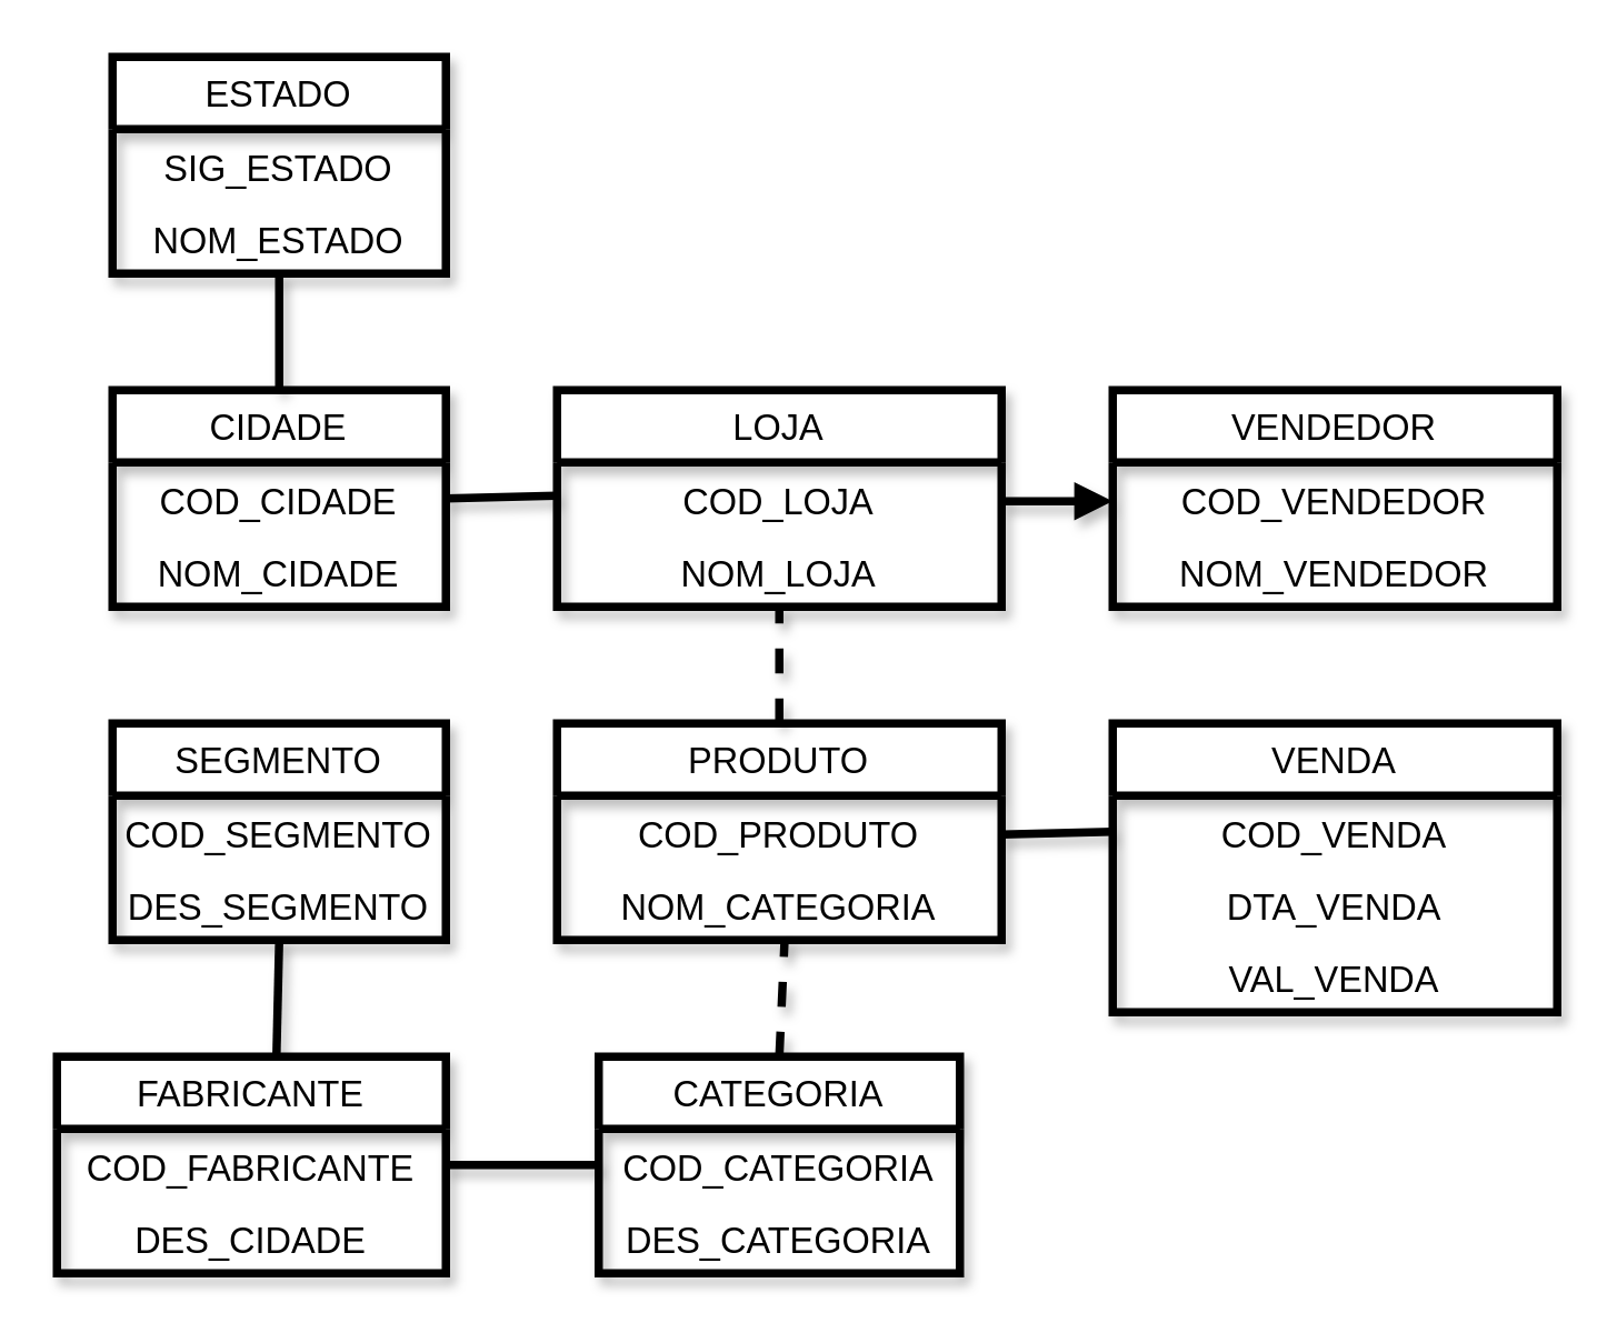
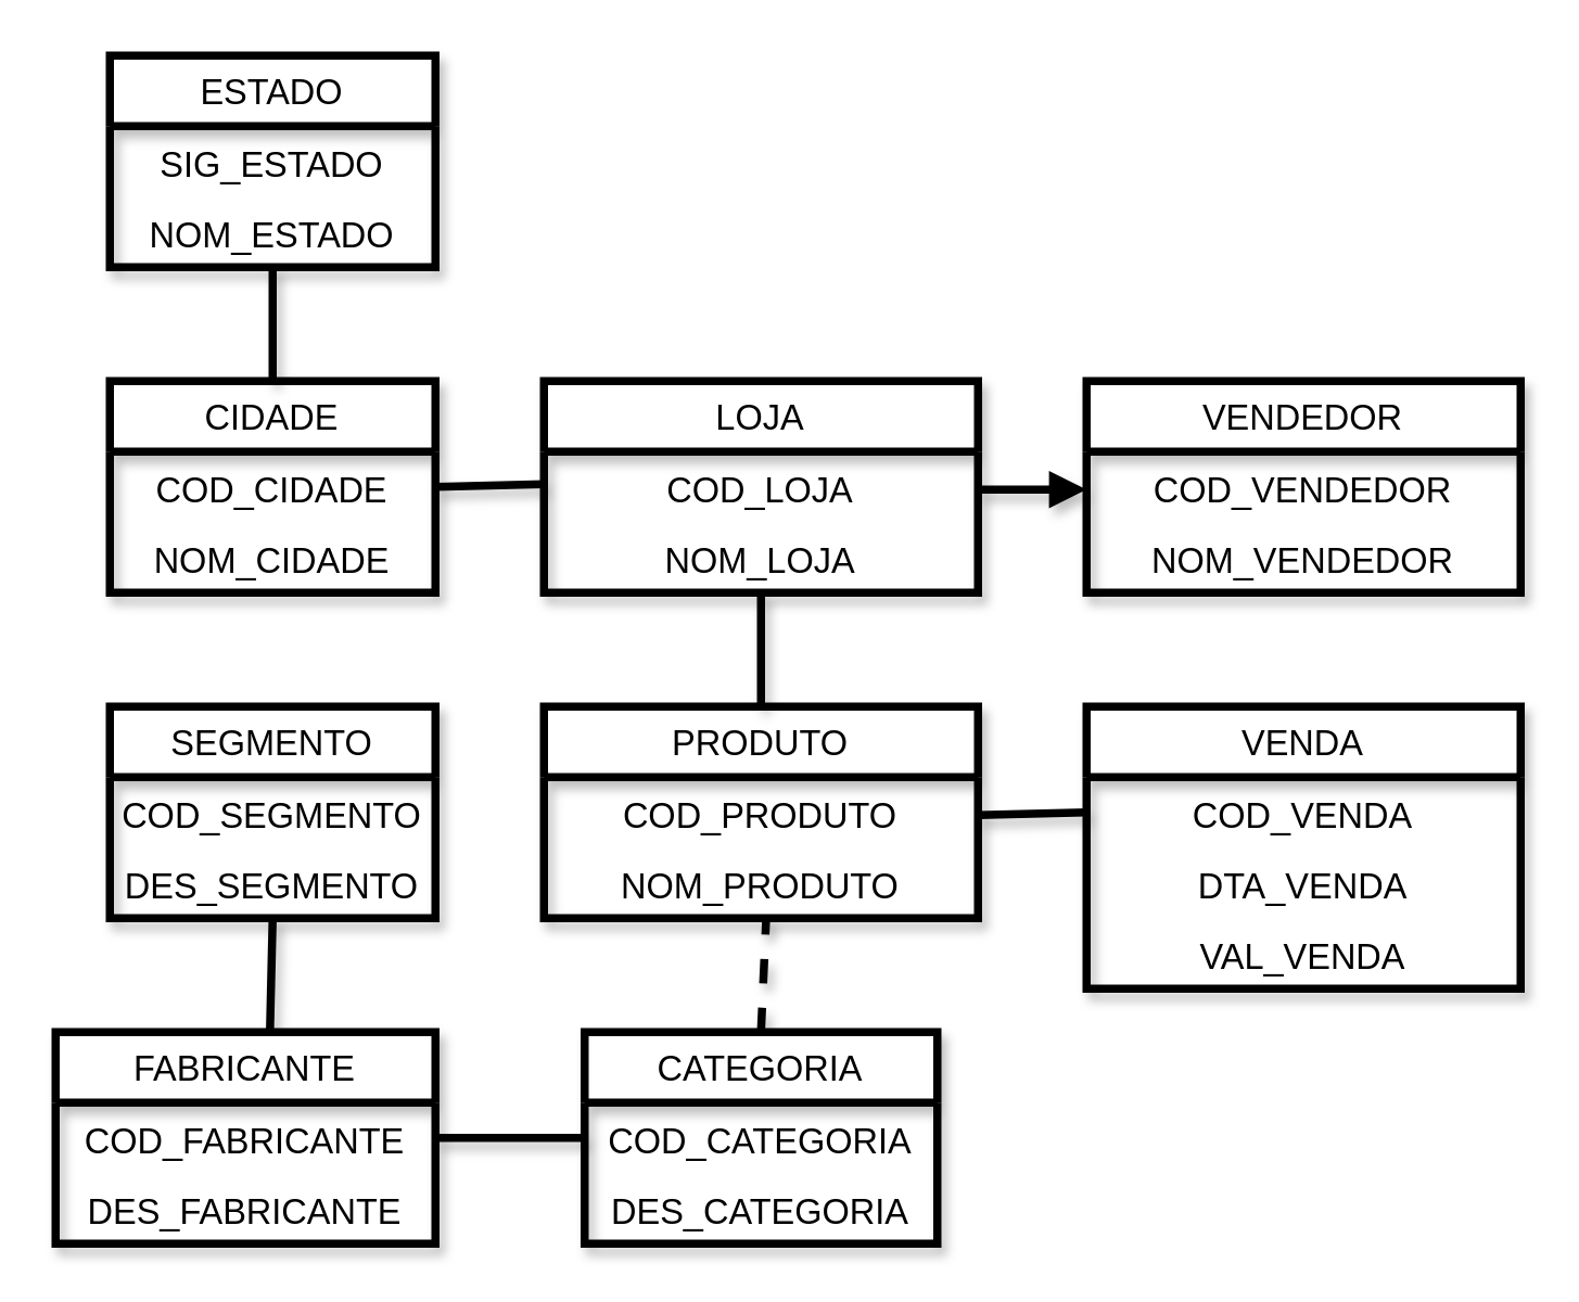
  <mxCell id="0" />
  <mxCell id="1" parent="0" />
  <mxCell id="2" value="" style="endArrow=none;html=1;rounded=0;strokeWidth=3;fontSize=13;align=center;fontStyle=0;entryX=0.564;entryY=0.026;entryDx=0;entryDy=0;entryPerimeter=0;shadow=1;sketch=0;labelBorderColor=none;exitX=0.5;exitY=1;exitDx=0;exitDy=0;" edge="1" parent="1" source="31" target="27"><mxGeometry width="50" height="50" relative="1" as="geometry"><mxPoint x="106" y="360" as="sourcePoint" /><mxPoint x="105" y="370" as="targetPoint" /></mxGeometry></mxCell>
  <mxCell id="3" value="VENDA" style="swimlane;fontStyle=0;childLayout=stackLayout;horizontal=1;startSize=26;horizontalStack=0;resizeParent=1;resizeParentMax=0;resizeLast=0;collapsible=1;marginBottom=0;strokeWidth=3;fontSize=13;align=center;shadow=1;sketch=0;labelBorderColor=none;" vertex="1" parent="1"><mxGeometry x="400" y="260" width="160" height="104" as="geometry" /></mxCell>
  <mxCell id="4" value="COD_VENDA" style="text;align=center;verticalAlign=top;spacingLeft=4;spacingRight=4;overflow=hidden;rotatable=0;points=[[0,0.5],[1,0.5]];portConstraint=eastwest;strokeWidth=3;fontSize=13;fontStyle=0;shadow=1;sketch=0;labelBorderColor=none;" vertex="1" parent="3"><mxGeometry y="26" width="160" height="26" as="geometry" /></mxCell>
  <mxCell id="5" value="DTA_VENDA" style="text;align=center;verticalAlign=top;spacingLeft=4;spacingRight=4;overflow=hidden;rotatable=0;points=[[0,0.5],[1,0.5]];portConstraint=eastwest;strokeWidth=3;fontSize=13;fontStyle=0;shadow=1;sketch=0;labelBorderColor=none;" vertex="1" parent="3"><mxGeometry y="52" width="160" height="26" as="geometry" /></mxCell>
  <mxCell id="6" value="VAL_VENDA" style="text;align=center;verticalAlign=top;spacingLeft=4;spacingRight=4;overflow=hidden;rotatable=0;points=[[0,0.5],[1,0.5]];portConstraint=eastwest;strokeWidth=3;fontSize=13;fontStyle=0;shadow=1;sketch=0;labelBorderColor=none;" vertex="1" parent="3"><mxGeometry y="78" width="160" height="26" as="geometry" /></mxCell>
  <mxCell id="7" value="PRODUTO" style="swimlane;fontStyle=0;childLayout=stackLayout;horizontal=1;startSize=26;horizontalStack=0;resizeParent=1;resizeParentMax=0;resizeLast=0;collapsible=1;marginBottom=0;strokeWidth=3;fontSize=13;align=center;shadow=1;sketch=0;labelBorderColor=none;" vertex="1" parent="1"><mxGeometry x="200" y="260" width="160" height="78" as="geometry" /></mxCell>
  <mxCell id="8" value="COD_PRODUTO" style="text;align=center;verticalAlign=top;spacingLeft=4;spacingRight=4;overflow=hidden;rotatable=0;points=[[0,0.5],[1,0.5]];portConstraint=eastwest;strokeWidth=3;fontSize=13;fontStyle=0;shadow=1;sketch=0;labelBorderColor=none;" vertex="1" parent="7"><mxGeometry y="26" width="160" height="26" as="geometry" /></mxCell>
- <mxCell id="9" value="NOM_CATEGORIA" style="text;align=center;verticalAlign=top;spacingLeft=4;spacingRight=4;overflow=hidden;rotatable=0;points=[[0,0.5],[1,0.5]];portConstraint=eastwest;strokeWidth=3;fontSize=13;fontStyle=0;shadow=1;sketch=0;labelBorderColor=none;" vertex="1" parent="7"><mxGeometry y="52" width="160" height="26" as="geometry" /></mxCell>
+ <mxCell id="9" value="NOM_PRODUTO" style="text;align=center;verticalAlign=top;spacingLeft=4;spacingRight=4;overflow=hidden;rotatable=0;points=[[0,0.5],[1,0.5]];portConstraint=eastwest;strokeWidth=3;fontSize=13;fontStyle=0;shadow=1;sketch=0;labelBorderColor=none;" vertex="1" parent="7"><mxGeometry y="52" width="160" height="26" as="geometry" /></mxCell>
  <mxCell id="10" value="LOJA" style="swimlane;fontStyle=0;childLayout=stackLayout;horizontal=1;startSize=26;horizontalStack=0;resizeParent=1;resizeParentMax=0;resizeLast=0;collapsible=1;marginBottom=0;strokeWidth=3;fontSize=13;align=center;shadow=1;sketch=0;labelBorderColor=none;" vertex="1" parent="1"><mxGeometry x="200" y="140" width="160" height="78" as="geometry" /></mxCell>
  <mxCell id="11" value="COD_LOJA" style="text;align=center;verticalAlign=top;spacingLeft=4;spacingRight=4;overflow=hidden;rotatable=0;points=[[0,0.5],[1,0.5]];portConstraint=eastwest;strokeWidth=3;fontSize=13;fontStyle=0;shadow=1;sketch=0;labelBorderColor=none;" vertex="1" parent="10"><mxGeometry y="26" width="160" height="26" as="geometry" /></mxCell>
  <mxCell id="12" value="NOM_LOJA" style="text;align=center;verticalAlign=top;spacingLeft=4;spacingRight=4;overflow=hidden;rotatable=0;points=[[0,0.5],[1,0.5]];portConstraint=eastwest;strokeWidth=3;fontSize=13;fontStyle=0;shadow=1;sketch=0;labelBorderColor=none;" vertex="1" parent="10"><mxGeometry y="52" width="160" height="26" as="geometry" /></mxCell>
  <mxCell id="13" value="VENDEDOR" style="swimlane;fontStyle=0;childLayout=stackLayout;horizontal=1;startSize=26;horizontalStack=0;resizeParent=1;resizeParentMax=0;resizeLast=0;collapsible=1;marginBottom=0;strokeWidth=3;fontSize=13;align=center;shadow=1;sketch=0;labelBorderColor=none;" vertex="1" parent="1"><mxGeometry x="400" y="140" width="160" height="78" as="geometry" /></mxCell>
  <mxCell id="14" value="COD_VENDEDOR" style="text;align=center;verticalAlign=top;spacingLeft=4;spacingRight=4;overflow=hidden;rotatable=0;points=[[0,0.5],[1,0.5]];portConstraint=eastwest;strokeWidth=3;fontSize=13;fontStyle=0;shadow=1;sketch=0;labelBorderColor=none;" vertex="1" parent="13"><mxGeometry y="26" width="160" height="26" as="geometry" /></mxCell>
  <mxCell id="15" value="NOM_VENDEDOR" style="text;align=center;verticalAlign=top;spacingLeft=4;spacingRight=4;overflow=hidden;rotatable=0;points=[[0,0.5],[1,0.5]];portConstraint=eastwest;strokeWidth=3;fontSize=13;fontStyle=0;shadow=1;sketch=0;labelBorderColor=none;" vertex="1" parent="13"><mxGeometry y="52" width="160" height="26" as="geometry" /></mxCell>
  <mxCell id="16" value="CIDADE" style="swimlane;fontStyle=0;childLayout=stackLayout;horizontal=1;startSize=26;horizontalStack=0;resizeParent=1;resizeParentMax=0;resizeLast=0;collapsible=1;marginBottom=0;strokeWidth=3;fontSize=13;align=center;shadow=1;sketch=0;labelBorderColor=none;" vertex="1" parent="1"><mxGeometry x="40" y="140" width="120" height="78" as="geometry" /></mxCell>
  <mxCell id="17" value="COD_CIDADE" style="text;align=center;verticalAlign=top;spacingLeft=4;spacingRight=4;overflow=hidden;rotatable=0;points=[[0,0.5],[1,0.5]];portConstraint=eastwest;strokeWidth=3;fontSize=13;fontStyle=0;shadow=1;sketch=0;labelBorderColor=none;" vertex="1" parent="16"><mxGeometry y="26" width="120" height="26" as="geometry" /></mxCell>
  <mxCell id="18" value="NOM_CIDADE" style="text;align=center;verticalAlign=top;spacingLeft=4;spacingRight=4;overflow=hidden;rotatable=0;points=[[0,0.5],[1,0.5]];portConstraint=eastwest;strokeWidth=3;fontSize=13;fontStyle=0;shadow=1;sketch=0;labelBorderColor=none;" vertex="1" parent="16"><mxGeometry y="52" width="120" height="26" as="geometry" /></mxCell>
  <mxCell id="19" value="" style="endArrow=none;html=1;rounded=0;strokeWidth=3;entryX=0;entryY=0.5;entryDx=0;entryDy=0;fontSize=13;align=center;fontStyle=0;exitX=1;exitY=0.538;exitDx=0;exitDy=0;exitPerimeter=0;shadow=1;sketch=0;labelBorderColor=none;" edge="1" parent="1" source="8" target="4"><mxGeometry width="50" height="50" relative="1" as="geometry"><mxPoint x="370" y="300" as="sourcePoint" /><mxPoint x="460" y="320" as="targetPoint" /></mxGeometry></mxCell>
  <mxCell id="20" value="" style="endArrow=block;html=1;rounded=0;strokeWidth=3;exitX=1;exitY=0.538;exitDx=0;exitDy=0;exitPerimeter=0;entryX=0;entryY=0.538;entryDx=0;entryDy=0;entryPerimeter=0;fontSize=13;align=center;fontStyle=0;shadow=1;sketch=0;labelBorderColor=none;" edge="1" parent="1" source="11" target="14"><mxGeometry width="50" height="50" relative="1" as="geometry"><mxPoint x="370" y="190" as="sourcePoint" /><mxPoint x="460" y="180" as="targetPoint" /></mxGeometry></mxCell>
  <mxCell id="21" value="ESTADO" style="swimlane;fontStyle=0;childLayout=stackLayout;horizontal=1;startSize=26;horizontalStack=0;resizeParent=1;resizeParentMax=0;resizeLast=0;collapsible=1;marginBottom=0;strokeWidth=3;fontSize=13;align=center;shadow=1;sketch=0;labelBorderColor=none;" vertex="1" parent="1"><mxGeometry x="40" y="20" width="120" height="78" as="geometry" /></mxCell>
  <mxCell id="22" value="SIG_ESTADO" style="text;align=center;verticalAlign=top;spacingLeft=4;spacingRight=4;overflow=hidden;rotatable=0;points=[[0,0.5],[1,0.5]];portConstraint=eastwest;strokeWidth=3;fontSize=13;fontStyle=0;shadow=1;sketch=0;labelBorderColor=none;" vertex="1" parent="21"><mxGeometry y="26" width="120" height="26" as="geometry" /></mxCell>
  <mxCell id="23" value="NOM_ESTADO&#10;" style="text;align=center;verticalAlign=top;spacingLeft=4;spacingRight=4;overflow=hidden;rotatable=0;points=[[0,0.5],[1,0.5]];portConstraint=eastwest;strokeWidth=3;fontSize=13;fontStyle=0;shadow=1;sketch=0;labelBorderColor=none;" vertex="1" parent="21"><mxGeometry y="52" width="120" height="26" as="geometry" /></mxCell>
  <mxCell id="24" value="" style="endArrow=none;html=1;rounded=0;strokeWidth=3;exitX=0.5;exitY=0;exitDx=0;exitDy=0;fontSize=13;align=center;fontStyle=0;entryX=0.5;entryY=1;entryDx=0;entryDy=0;shadow=1;sketch=0;labelBorderColor=none;" edge="1" parent="1" source="16" target="21"><mxGeometry width="50" height="50" relative="1" as="geometry"><mxPoint x="100" y="130" as="sourcePoint" /><mxPoint x="100" y="110" as="targetPoint" /></mxGeometry></mxCell>
- <mxCell id="25" value="" style="endArrow=none;html=1;rounded=0;strokeWidth=3;exitX=0.5;exitY=0;exitDx=0;exitDy=0;entryX=0.5;entryY=1;entryDx=0;entryDy=0;fontSize=13;align=center;fontStyle=0;shadow=1;sketch=0;labelBorderColor=none;dashed=1;" edge="1" parent="1" source="7" target="10"><mxGeometry width="50" height="50" relative="1" as="geometry"><mxPoint x="279.5" y="330" as="sourcePoint" /><mxPoint x="310" y="330" as="targetPoint" /></mxGeometry></mxCell>
+ <mxCell id="25" value="" style="endArrow=none;html=1;rounded=0;strokeWidth=3;exitX=0.5;exitY=0;exitDx=0;exitDy=0;entryX=0.5;entryY=1;entryDx=0;entryDy=0;fontSize=13;align=center;fontStyle=0;shadow=1;sketch=0;labelBorderColor=none;" edge="1" parent="1" source="7" target="10"><mxGeometry width="50" height="50" relative="1" as="geometry"><mxPoint x="279.5" y="330" as="sourcePoint" /><mxPoint x="310" y="330" as="targetPoint" /></mxGeometry></mxCell>
  <mxCell id="26" value="" style="endArrow=none;html=1;rounded=0;strokeWidth=3;exitX=1;exitY=0.5;exitDx=0;exitDy=0;entryX=0;entryY=0.462;entryDx=0;entryDy=0;entryPerimeter=0;fontSize=13;align=center;fontStyle=0;shadow=1;sketch=0;labelBorderColor=none;" edge="1" parent="1" source="17" target="11"><mxGeometry width="50" height="50" relative="1" as="geometry"><mxPoint x="110" y="178" as="sourcePoint" /><mxPoint x="190" y="178" as="targetPoint" /></mxGeometry></mxCell>
  <mxCell id="27" value="FABRICANTE" style="swimlane;fontStyle=0;childLayout=stackLayout;horizontal=1;startSize=26;horizontalStack=0;resizeParent=1;resizeParentMax=0;resizeLast=0;collapsible=1;marginBottom=0;strokeWidth=3;fontSize=13;align=center;shadow=1;sketch=0;labelBorderColor=none;" vertex="1" parent="1"><mxGeometry x="20" y="380" width="140" height="78" as="geometry" /></mxCell>
  <mxCell id="28" value="COD_FABRICANTE" style="text;align=center;verticalAlign=top;spacingLeft=4;spacingRight=4;overflow=hidden;rotatable=0;points=[[0,0.5],[1,0.5]];portConstraint=eastwest;strokeWidth=3;fontSize=13;fontStyle=0;shadow=1;sketch=0;labelBorderColor=none;" vertex="1" parent="27"><mxGeometry y="26" width="140" height="26" as="geometry" /></mxCell>
- <mxCell id="29" value="DES_CIDADE" style="text;align=center;verticalAlign=top;spacingLeft=4;spacingRight=4;overflow=hidden;rotatable=0;points=[[0,0.5],[1,0.5]];portConstraint=eastwest;strokeWidth=3;fontSize=13;fontStyle=0;shadow=1;sketch=0;labelBorderColor=none;" vertex="1" parent="27"><mxGeometry y="52" width="140" height="26" as="geometry" /></mxCell>
+ <mxCell id="29" value="DES_FABRICANTE" style="text;align=center;verticalAlign=top;spacingLeft=4;spacingRight=4;overflow=hidden;rotatable=0;points=[[0,0.5],[1,0.5]];portConstraint=eastwest;strokeWidth=3;fontSize=13;fontStyle=0;shadow=1;sketch=0;labelBorderColor=none;" vertex="1" parent="27"><mxGeometry y="52" width="140" height="26" as="geometry" /></mxCell>
  <mxCell id="30" value="" style="endArrow=none;html=1;rounded=0;strokeWidth=3;fontSize=13;align=center;fontStyle=0;entryX=0.512;entryY=0.984;entryDx=0;entryDy=0;entryPerimeter=0;exitX=0.5;exitY=0;exitDx=0;exitDy=0;shadow=1;sketch=0;labelBorderColor=none;dashed=1;" edge="1" parent="1" source="34" target="9"><mxGeometry width="50" height="50" relative="1" as="geometry"><mxPoint x="282" y="370" as="sourcePoint" /><mxPoint x="280" y="420" as="targetPoint" /></mxGeometry></mxCell>
  <mxCell id="31" value="SEGMENTO" style="swimlane;fontStyle=0;childLayout=stackLayout;horizontal=1;startSize=26;horizontalStack=0;resizeParent=1;resizeParentMax=0;resizeLast=0;collapsible=1;marginBottom=0;strokeWidth=3;fontSize=13;align=center;shadow=1;sketch=0;labelBorderColor=none;" vertex="1" parent="1"><mxGeometry x="40" y="260" width="120" height="78" as="geometry" /></mxCell>
  <mxCell id="32" value="COD_SEGMENTO&#10;" style="text;align=center;verticalAlign=top;spacingLeft=4;spacingRight=4;overflow=hidden;rotatable=0;points=[[0,0.5],[1,0.5]];portConstraint=eastwest;strokeWidth=3;fontSize=13;fontStyle=0;shadow=1;sketch=0;labelBorderColor=none;" vertex="1" parent="31"><mxGeometry y="26" width="120" height="26" as="geometry" /></mxCell>
  <mxCell id="33" value="DES_SEGMENTO" style="text;align=center;verticalAlign=top;spacingLeft=4;spacingRight=4;overflow=hidden;rotatable=0;points=[[0,0.5],[1,0.5]];portConstraint=eastwest;strokeWidth=3;fontSize=13;fontStyle=0;shadow=1;sketch=0;labelBorderColor=none;" vertex="1" parent="31"><mxGeometry y="52" width="120" height="26" as="geometry" /></mxCell>
  <mxCell id="34" value="CATEGORIA" style="swimlane;fontStyle=0;childLayout=stackLayout;horizontal=1;startSize=26;horizontalStack=0;resizeParent=1;resizeParentMax=0;resizeLast=0;collapsible=1;marginBottom=0;strokeWidth=3;fontSize=13;align=center;shadow=1;sketch=0;labelBorderColor=none;" vertex="1" parent="1"><mxGeometry x="215" y="380" width="130" height="78" as="geometry" /></mxCell>
  <mxCell id="35" value="COD_CATEGORIA" style="text;align=center;verticalAlign=top;spacingLeft=4;spacingRight=4;overflow=hidden;rotatable=0;points=[[0,0.5],[1,0.5]];portConstraint=eastwest;strokeWidth=3;fontSize=13;fontStyle=0;shadow=1;sketch=0;labelBorderColor=none;" vertex="1" parent="34"><mxGeometry y="26" width="130" height="26" as="geometry" /></mxCell>
  <mxCell id="36" value="DES_CATEGORIA" style="text;align=center;verticalAlign=top;spacingLeft=4;spacingRight=4;overflow=hidden;rotatable=0;points=[[0,0.5],[1,0.5]];portConstraint=eastwest;strokeWidth=3;fontSize=13;fontStyle=0;shadow=1;sketch=0;labelBorderColor=none;" vertex="1" parent="34"><mxGeometry y="52" width="130" height="26" as="geometry" /></mxCell>
  <mxCell id="37" value="" style="endArrow=none;html=1;rounded=0;strokeWidth=3;fontSize=13;align=center;fontStyle=0;exitX=0;exitY=0.5;exitDx=0;exitDy=0;entryX=1;entryY=0.5;entryDx=0;entryDy=0;shadow=1;sketch=0;labelBorderColor=none;" edge="1" parent="1" source="35" target="27"><mxGeometry width="50" height="50" relative="1" as="geometry"><mxPoint x="180" y="419" as="sourcePoint" /><mxPoint x="170" y="419" as="targetPoint" /></mxGeometry></mxCell>
